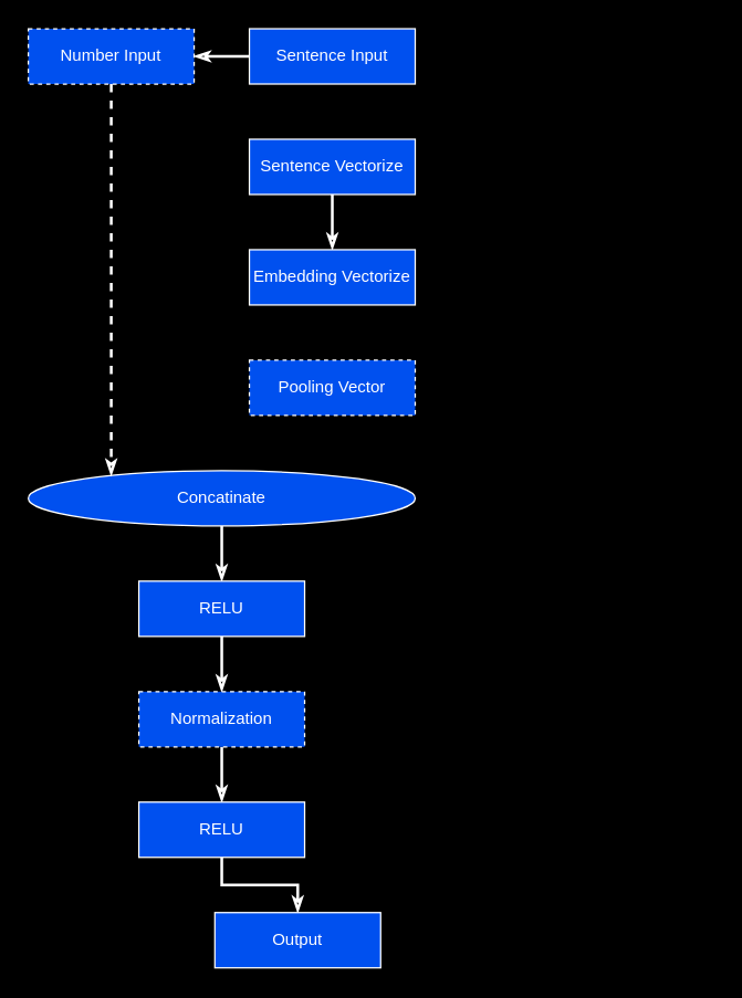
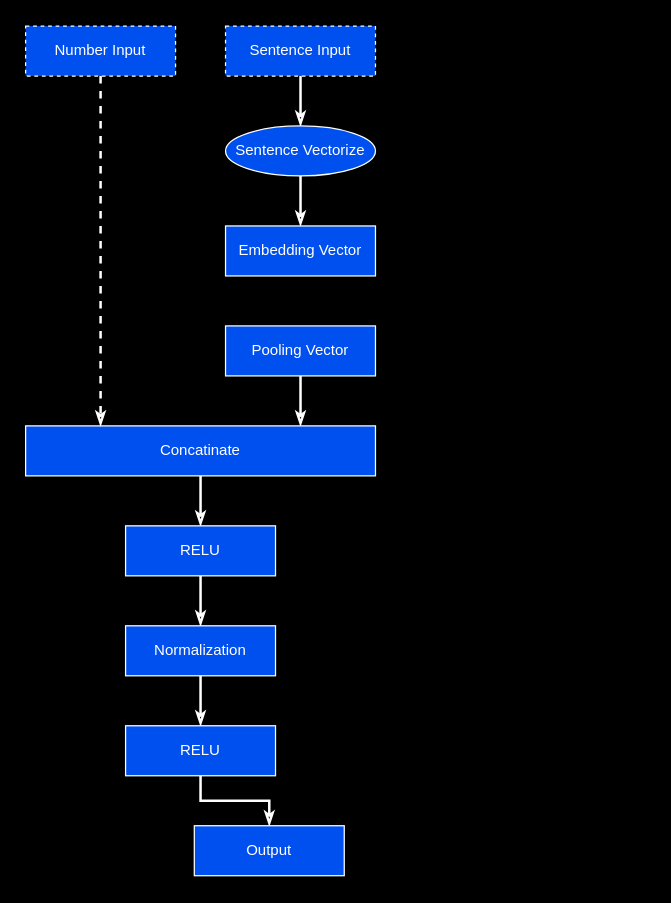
  <mxCell id="0" />
  <mxCell id="1" parent="0" />
- <mxCell id="2" value="" style="edgeStyle=orthogonalEdgeStyle;rounded=0;orthogonalLoop=1;jettySize=auto;html=1;strokeColor=#FFFFFF;strokeWidth=2;endArrow=classicThin;endFill=0;" edge="1" parent="1" source="3" target="12"><mxGeometry relative="1" as="geometry" /></mxCell>
- <mxCell id="3" value="Sentence Input" style="rounded=0;whiteSpace=wrap;html=1;fillColor=#0050ef;fontColor=#ffffff;strokeColor=#FFFFFF;" vertex="1" parent="1"><mxGeometry x="180" y="20" width="120" height="40" as="geometry" /></mxCell>
+ <mxCell id="2" value="" style="edgeStyle=orthogonalEdgeStyle;rounded=0;orthogonalLoop=1;jettySize=auto;html=1;strokeColor=#FFFFFF;strokeWidth=2;endArrow=classicThin;endFill=0;" edge="1" parent="1" source="3" target="5"><mxGeometry relative="1" as="geometry" /></mxCell>
+ <mxCell id="3" value="Sentence Input" style="rounded=0;whiteSpace=wrap;html=1;fillColor=#0050ef;fontColor=#ffffff;strokeColor=#FFFFFF;dashed=1;" vertex="1" parent="1"><mxGeometry x="180" y="20" width="120" height="40" as="geometry" /></mxCell>
  <mxCell id="4" value="" style="edgeStyle=orthogonalEdgeStyle;rounded=0;orthogonalLoop=1;jettySize=auto;html=1;strokeColor=#FFFFFF;strokeWidth=2;endArrow=classicThin;endFill=0;" edge="1" parent="1" source="5" target="6"><mxGeometry relative="1" as="geometry" /></mxCell>
- <mxCell id="5" value="Sentence Vectorize" style="rounded=0;whiteSpace=wrap;html=1;fillColor=#0050ef;fontColor=#ffffff;strokeColor=#FFFFFF;" vertex="1" parent="1"><mxGeometry x="180" y="100" width="120" height="40" as="geometry" /></mxCell>
- <mxCell id="6" value="Embedding Vectorize" style="rounded=0;whiteSpace=wrap;html=1;fillColor=#0050ef;fontColor=#ffffff;strokeColor=#FFFFFF;" vertex="1" parent="1"><mxGeometry x="180" y="180" width="120" height="40" as="geometry" /></mxCell>
- <mxCell id="8" value="Pooling Vector" style="rounded=0;whiteSpace=wrap;html=1;fillColor=#0050ef;fontColor=#ffffff;strokeColor=#FFFFFF;dashed=1;" vertex="1" parent="1"><mxGeometry x="180" y="260" width="120" height="40" as="geometry" /></mxCell>
+ <mxCell id="5" value="Sentence Vectorize" style="ellipse;whiteSpace=wrap;html=1;fillColor=#0050ef;fontColor=#ffffff;strokeColor=#FFFFFF;" vertex="1" parent="1"><mxGeometry x="180" y="100" width="120" height="40" as="geometry" /></mxCell>
+ <mxCell id="6" value="Embedding Vector" style="rounded=0;whiteSpace=wrap;html=1;fillColor=#0050ef;fontColor=#ffffff;strokeColor=#FFFFFF;" vertex="1" parent="1"><mxGeometry x="180" y="180" width="120" height="40" as="geometry" /></mxCell>
+ <mxCell id="7" value="" style="edgeStyle=orthogonalEdgeStyle;rounded=0;orthogonalLoop=1;jettySize=auto;html=1;strokeColor=#FFFFFF;strokeWidth=2;endArrow=classicThin;endFill=0;" edge="1" parent="1" source="8" target="10"><mxGeometry relative="1" as="geometry"><Array as="points"><mxPoint x="280" y="340" /><mxPoint x="280" y="340" /></Array></mxGeometry></mxCell>
+ <mxCell id="8" value="Pooling Vector" style="rounded=0;whiteSpace=wrap;html=1;fillColor=#0050ef;fontColor=#ffffff;strokeColor=#FFFFFF;" vertex="1" parent="1"><mxGeometry x="180" y="260" width="120" height="40" as="geometry" /></mxCell>
  <mxCell id="9" value="" style="edgeStyle=orthogonalEdgeStyle;rounded=0;orthogonalLoop=1;jettySize=auto;html=1;strokeColor=#FFFFFF;strokeWidth=2;endArrow=classicThin;endFill=0;" edge="1" parent="1" source="10" target="14"><mxGeometry relative="1" as="geometry" /></mxCell>
- <mxCell id="10" value="Concatinate" style="ellipse;whiteSpace=wrap;html=1;fillColor=#0050ef;fontColor=#ffffff;strokeColor=#FFFFFF;" vertex="1" parent="1"><mxGeometry x="20" y="340" width="280" height="40" as="geometry" /></mxCell>
+ <mxCell id="10" value="Concatinate" style="rounded=0;whiteSpace=wrap;html=1;fillColor=#0050ef;fontColor=#ffffff;strokeColor=#FFFFFF;" vertex="1" parent="1"><mxGeometry x="20" y="340" width="280" height="40" as="geometry" /></mxCell>
  <mxCell id="11" value="" style="edgeStyle=orthogonalEdgeStyle;rounded=0;orthogonalLoop=1;jettySize=auto;html=1;strokeColor=#FFFFFF;strokeWidth=2;endArrow=classicThin;endFill=0;dashed=1;" edge="1" parent="1" source="12" target="10"><mxGeometry relative="1" as="geometry"><Array as="points"><mxPoint x="80" y="270" /><mxPoint x="80" y="270" /></Array></mxGeometry></mxCell>
  <mxCell id="12" value="Number Input" style="rounded=0;whiteSpace=wrap;html=1;fillColor=#0050ef;fontColor=#ffffff;strokeColor=#FFFFFF;dashed=1;" vertex="1" parent="1"><mxGeometry x="20" y="20" width="120" height="40" as="geometry" /></mxCell>
  <mxCell id="13" value="" style="edgeStyle=orthogonalEdgeStyle;rounded=0;orthogonalLoop=1;jettySize=auto;html=1;strokeColor=#FFFFFF;strokeWidth=2;endArrow=classicThin;endFill=0;" edge="1" parent="1" source="14" target="16"><mxGeometry relative="1" as="geometry" /></mxCell>
  <mxCell id="14" value="RELU" style="rounded=0;whiteSpace=wrap;html=1;fillColor=#0050ef;fontColor=#ffffff;strokeColor=#FFFFFF;" vertex="1" parent="1"><mxGeometry x="100" y="420" width="120" height="40" as="geometry" /></mxCell>
  <mxCell id="15" value="" style="edgeStyle=orthogonalEdgeStyle;rounded=0;orthogonalLoop=1;jettySize=auto;html=1;strokeColor=#FFFFFF;strokeWidth=2;endArrow=classicThin;endFill=0;" edge="1" parent="1" source="16" target="18"><mxGeometry relative="1" as="geometry" /></mxCell>
- <mxCell id="16" value="Normalization" style="rounded=0;whiteSpace=wrap;html=1;fillColor=#0050ef;fontColor=#ffffff;strokeColor=#FFFFFF;dashed=1;" vertex="1" parent="1"><mxGeometry x="100" y="500" width="120" height="40" as="geometry" /></mxCell>
+ <mxCell id="16" value="Normalization" style="rounded=0;whiteSpace=wrap;html=1;fillColor=#0050ef;fontColor=#ffffff;strokeColor=#FFFFFF;" vertex="1" parent="1"><mxGeometry x="100" y="500" width="120" height="40" as="geometry" /></mxCell>
  <mxCell id="17" value="" style="edgeStyle=orthogonalEdgeStyle;rounded=0;orthogonalLoop=1;jettySize=auto;html=1;strokeColor=#FFFFFF;strokeWidth=2;endArrow=classicThin;endFill=0;" edge="1" parent="1" source="18" target="19"><mxGeometry relative="1" as="geometry" /></mxCell>
  <mxCell id="18" value="RELU" style="rounded=0;whiteSpace=wrap;html=1;fillColor=#0050ef;fontColor=#ffffff;strokeColor=#FFFFFF;" vertex="1" parent="1"><mxGeometry x="100" y="580" width="120" height="40" as="geometry" /></mxCell>
  <mxCell id="19" value="Output" style="rounded=0;whiteSpace=wrap;html=1;fillColor=#0050ef;fontColor=#ffffff;strokeColor=#FFFFFF;" vertex="1" parent="1"><mxGeometry x="155" y="660" width="120" height="40" as="geometry" /></mxCell>
  <mxCell id="20" value="Text" style="text;html=1;align=center;verticalAlign=middle;resizable=0;points=[];autosize=1;strokeColor=none;fillColor=none;" vertex="1" parent="1"><mxGeometry x="465" y="118" width="50" height="30" as="geometry" /></mxCell>
